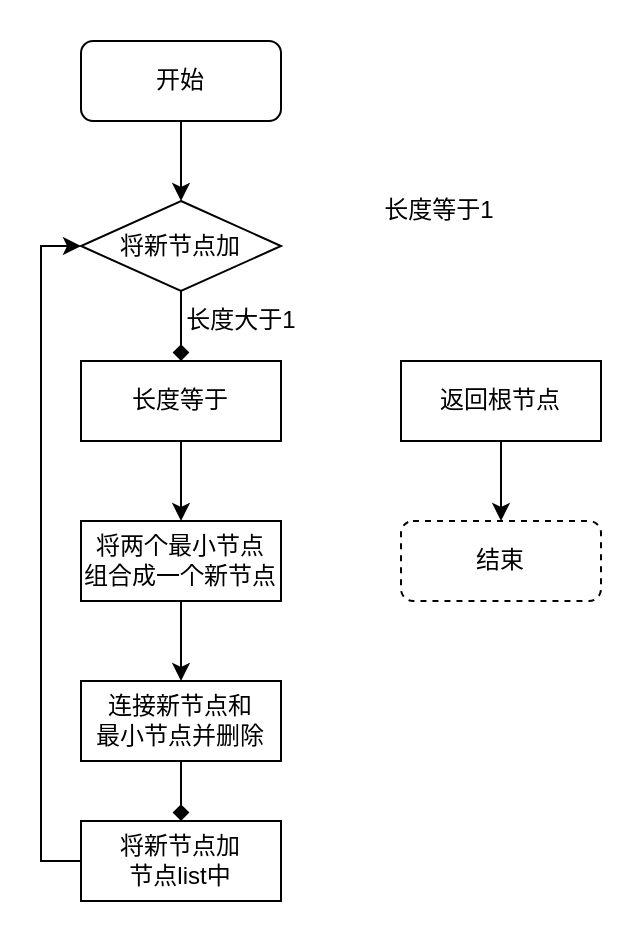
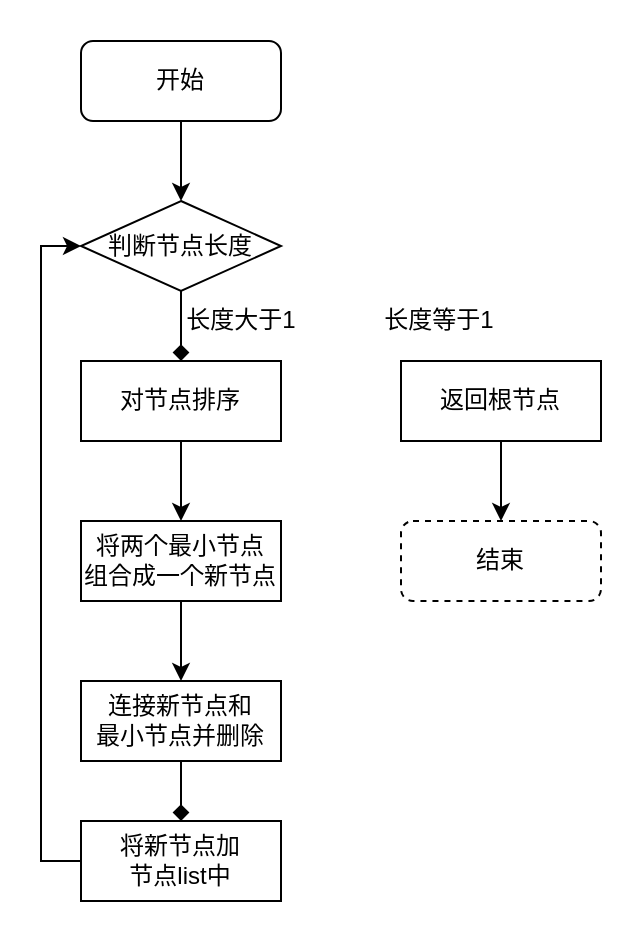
  <mxCell id="0" />
  <mxCell id="1" parent="0" />
  <mxCell id="2" value="" style="edgeStyle=orthogonalEdgeStyle;rounded=0;orthogonalLoop=1;jettySize=auto;html=1;" edge="1" parent="1" source="3" target="13"><mxGeometry relative="1" as="geometry" /></mxCell>
  <mxCell id="3" value="开始" style="rounded=1;whiteSpace=wrap;html=1;" vertex="1" parent="1"><mxGeometry x="40" y="20" width="100" height="40" as="geometry" /></mxCell>
  <mxCell id="4" style="edgeStyle=orthogonalEdgeStyle;rounded=0;orthogonalLoop=1;jettySize=auto;html=1;" edge="1" parent="1" source="5" target="7"><mxGeometry relative="1" as="geometry" /></mxCell>
- <mxCell id="5" value="长度等于" style="rounded=0;whiteSpace=wrap;html=1;" vertex="1" parent="1"><mxGeometry x="40" y="180" width="100" height="40" as="geometry" /></mxCell>
+ <mxCell id="5" value="对节点排序" style="rounded=0;whiteSpace=wrap;html=1;" vertex="1" parent="1"><mxGeometry x="40" y="180" width="100" height="40" as="geometry" /></mxCell>
  <mxCell id="6" style="edgeStyle=orthogonalEdgeStyle;rounded=0;orthogonalLoop=1;jettySize=auto;html=1;" edge="1" parent="1" source="7" target="9"><mxGeometry relative="1" as="geometry" /></mxCell>
  <mxCell id="7" value="将两个最小节点&lt;br&gt;组合成一个新节点" style="rounded=0;whiteSpace=wrap;html=1;" vertex="1" parent="1"><mxGeometry x="40" y="260" width="100" height="40" as="geometry" /></mxCell>
  <mxCell id="8" style="edgeStyle=orthogonalEdgeStyle;rounded=0;orthogonalLoop=1;jettySize=auto;html=1;endArrow=diamond;" edge="1" parent="1" source="9" target="11"><mxGeometry relative="1" as="geometry" /></mxCell>
  <mxCell id="9" value="连接新节点和&lt;br&gt;最小节点并删除" style="rounded=0;whiteSpace=wrap;html=1;" vertex="1" parent="1"><mxGeometry x="40" y="340" width="100" height="40" as="geometry" /></mxCell>
  <mxCell id="10" style="edgeStyle=orthogonalEdgeStyle;rounded=0;orthogonalLoop=1;jettySize=auto;html=1;entryX=0;entryY=0.5;entryDx=0;entryDy=0;" edge="1" parent="1" source="11" target="13"><mxGeometry relative="1" as="geometry"><Array as="points"><mxPoint x="20" y="430" /><mxPoint x="20" y="123" /></Array></mxGeometry></mxCell>
  <mxCell id="11" value="将新节点加&lt;br&gt;节点list中" style="rounded=0;whiteSpace=wrap;html=1;" vertex="1" parent="1"><mxGeometry x="40" y="410" width="100" height="40" as="geometry" /></mxCell>
  <mxCell id="12" style="edgeStyle=orthogonalEdgeStyle;rounded=0;orthogonalLoop=1;jettySize=auto;html=1;endArrow=diamond;" edge="1" parent="1" source="13" target="5"><mxGeometry relative="1" as="geometry" /></mxCell>
- <mxCell id="13" value="将新节点加" style="rhombus;whiteSpace=wrap;html=1;" vertex="1" parent="1"><mxGeometry x="40" y="100" width="100" height="45" as="geometry" /></mxCell>
+ <mxCell id="13" value="判断节点长度" style="rhombus;whiteSpace=wrap;html=1;" vertex="1" parent="1"><mxGeometry x="40" y="100" width="100" height="45" as="geometry" /></mxCell>
  <mxCell id="14" value="结束" style="rounded=1;whiteSpace=wrap;html=1;dashed=1;" vertex="1" parent="1"><mxGeometry x="200" y="260" width="100" height="40" as="geometry" /></mxCell>
  <mxCell id="15" value="长度大于1" style="text;html=1;resizable=0;autosize=1;align=center;verticalAlign=middle;points=[];fillColor=none;strokeColor=none;rounded=0;" vertex="1" parent="1"><mxGeometry x="85" y="150" width="70" height="20" as="geometry" /></mxCell>
- <mxCell id="16" value="长度等于1" style="text;html=1;resizable=0;autosize=1;align=center;verticalAlign=middle;points=[];fillColor=none;strokeColor=none;rounded=0;" vertex="1" parent="1"><mxGeometry x="184" y="95" width="70" height="20" as="geometry" /></mxCell>
+ <mxCell id="16" value="长度等于1" style="text;html=1;resizable=0;autosize=1;align=center;verticalAlign=middle;points=[];fillColor=none;strokeColor=none;rounded=0;" vertex="1" parent="1"><mxGeometry x="184" y="150" width="70" height="20" as="geometry" /></mxCell>
  <mxCell id="17" style="edgeStyle=orthogonalEdgeStyle;rounded=0;orthogonalLoop=1;jettySize=auto;html=1;" edge="1" parent="1" source="18" target="14"><mxGeometry relative="1" as="geometry" /></mxCell>
  <mxCell id="18" value="返回根节点" style="rounded=0;whiteSpace=wrap;html=1;" vertex="1" parent="1"><mxGeometry x="200" y="180" width="100" height="40" as="geometry" /></mxCell>
